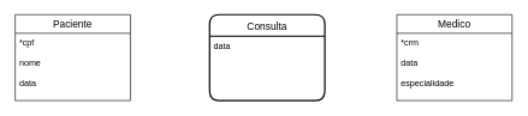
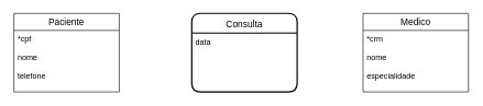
  <mxCell id="0" />
  <mxCell id="1" parent="0" />
  <mxCell id="2" value="Paciente" style="swimlane;fontStyle=0;childLayout=stackLayout;horizontal=1;startSize=26;horizontalStack=0;resizeParent=1;resizeParentMax=0;resizeLast=0;collapsible=1;marginBottom=0;align=center;fontSize=14;" vertex="1" parent="1"><mxGeometry x="20" y="20" width="160" height="120" as="geometry" /></mxCell>
- <mxCell id="3" value="*cpf&#10;&#10;nome&#10;&#10;data&#10;&#10;" style="text;strokeColor=none;fillColor=none;spacingLeft=4;spacingRight=4;overflow=hidden;rotatable=0;points=[[0,0.5],[1,0.5]];portConstraint=eastwest;fontSize=12;" vertex="1" parent="2"><mxGeometry y="26" width="160" height="94" as="geometry" /></mxCell>
+ <mxCell id="3" value="*cpf&#10;&#10;nome&#10;&#10;telefone&#10;&#10;" style="text;strokeColor=none;fillColor=none;spacingLeft=4;spacingRight=4;overflow=hidden;rotatable=0;points=[[0,0.5],[1,0.5]];portConstraint=eastwest;fontSize=12;" vertex="1" parent="2"><mxGeometry y="26" width="160" height="94" as="geometry" /></mxCell>
  <mxCell id="4" value="Consulta" style="swimlane;childLayout=stackLayout;horizontal=1;startSize=30;horizontalStack=0;rounded=1;fontSize=14;fontStyle=0;strokeWidth=2;resizeParent=0;resizeLast=1;shadow=0;dashed=0;align=center;" vertex="1" parent="1"><mxGeometry x="290" y="20" width="160" height="120" as="geometry" /></mxCell>
  <mxCell id="5" value="data" style="align=left;strokeColor=none;fillColor=none;spacingLeft=4;fontSize=12;verticalAlign=top;resizable=0;rotatable=0;part=1;" vertex="1" parent="4"><mxGeometry y="30" width="160" height="90" as="geometry" /></mxCell>
  <mxCell id="6" value="Medico" style="swimlane;fontStyle=0;childLayout=stackLayout;horizontal=1;startSize=26;horizontalStack=0;resizeParent=1;resizeParentMax=0;resizeLast=0;collapsible=1;marginBottom=0;align=center;fontSize=14;" vertex="1" parent="1"><mxGeometry x="550" y="20" width="160" height="120" as="geometry" /></mxCell>
- <mxCell id="7" value="*crm&#10;&#10;data&#10;&#10;especialidade&#10;" style="text;strokeColor=none;fillColor=none;spacingLeft=4;spacingRight=4;overflow=hidden;rotatable=0;points=[[0,0.5],[1,0.5]];portConstraint=eastwest;fontSize=12;" vertex="1" parent="6"><mxGeometry y="26" width="160" height="94" as="geometry" /></mxCell>
+ <mxCell id="7" value="*crm&#10;&#10;nome&#10;&#10;especialidade&#10;" style="text;strokeColor=none;fillColor=none;spacingLeft=4;spacingRight=4;overflow=hidden;rotatable=0;points=[[0,0.5],[1,0.5]];portConstraint=eastwest;fontSize=12;" vertex="1" parent="6"><mxGeometry y="26" width="160" height="94" as="geometry" /></mxCell>
